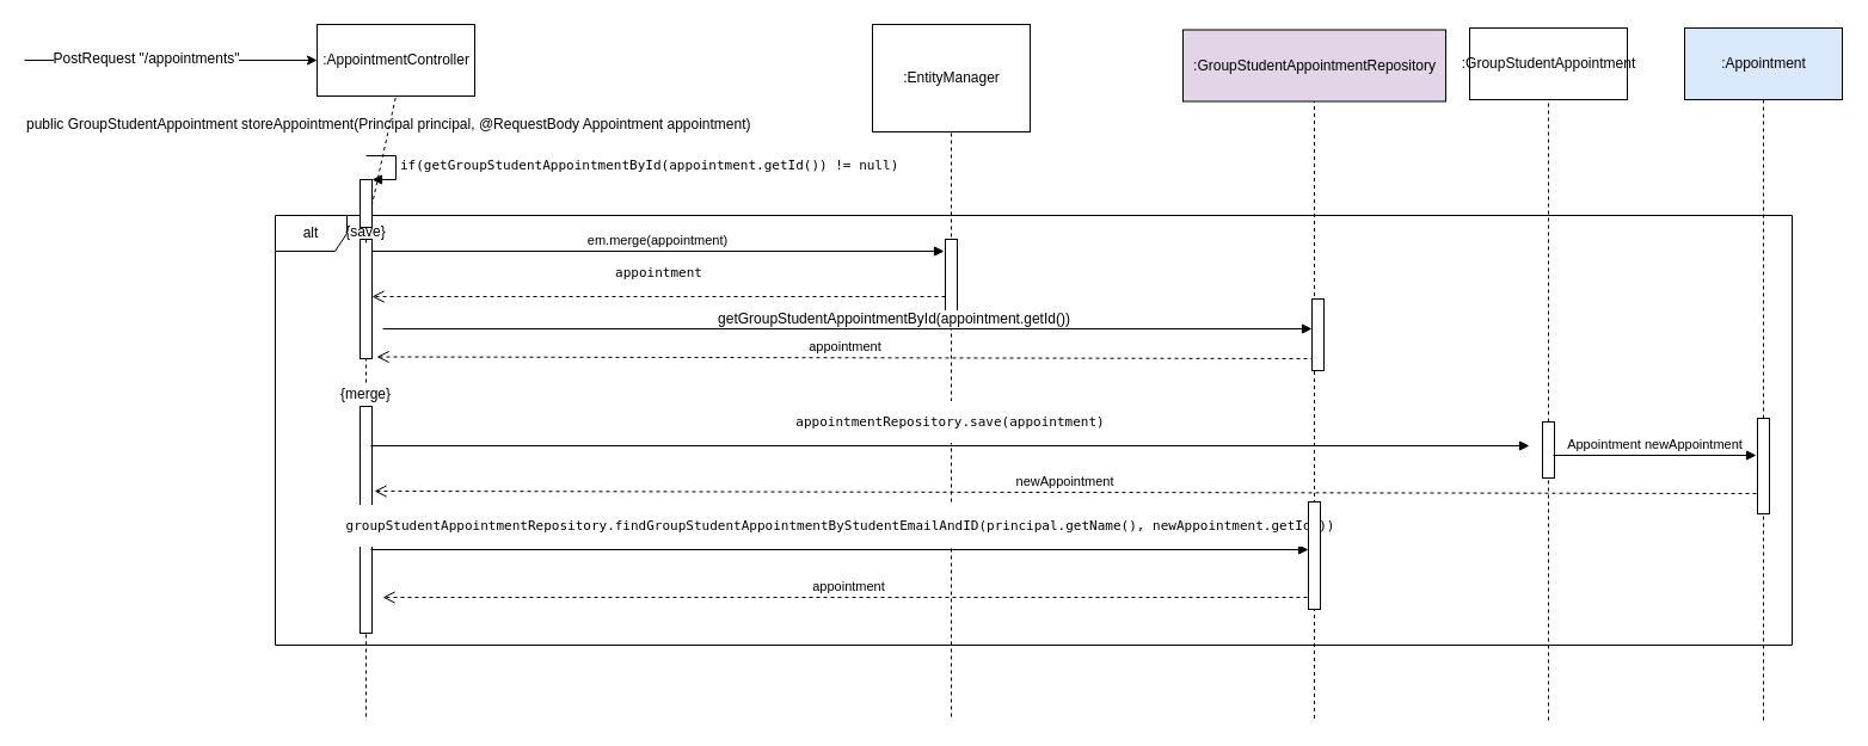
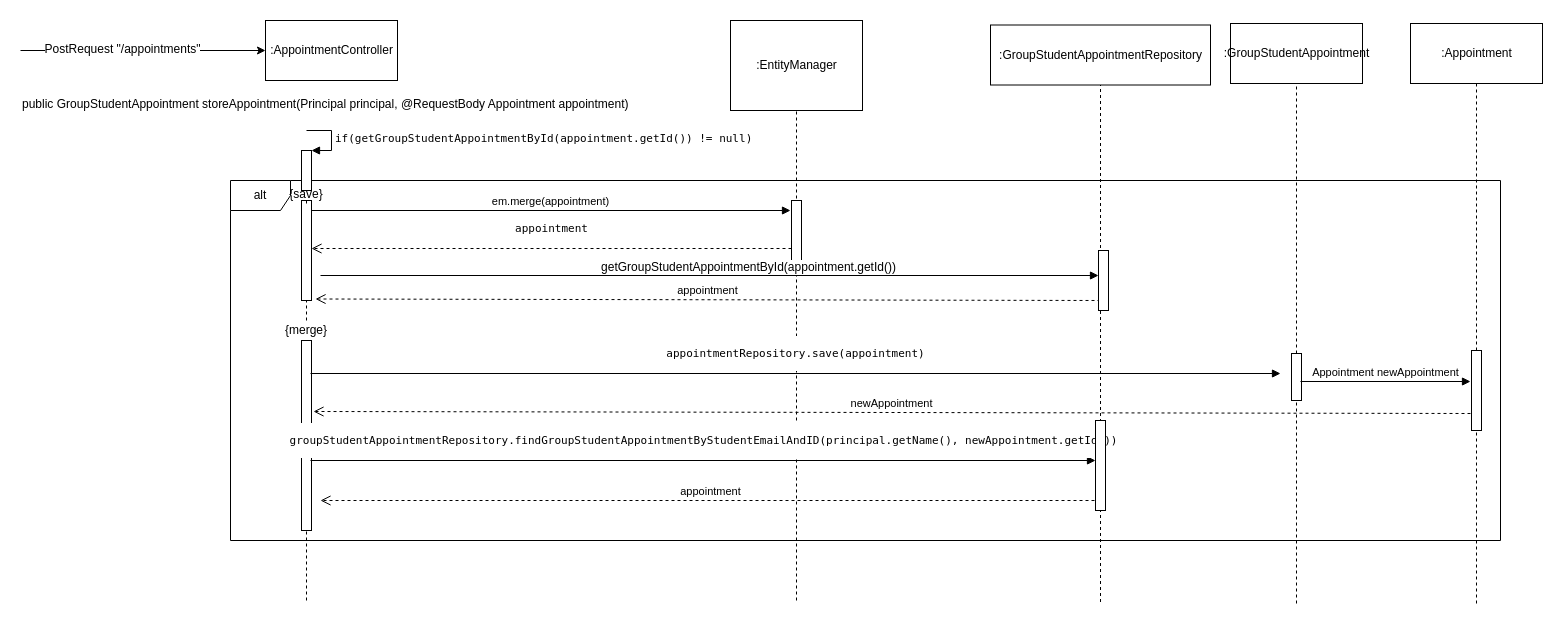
  <mxCell id="0" />
  <mxCell id="1" parent="0" />
  <mxCell id="2" value="alt" style="shape=umlFrame;whiteSpace=wrap;html=1;" parent="1" vertex="1"><mxGeometry x="230" y="180" width="1270" height="360" as="geometry" /></mxCell>
  <mxCell id="3" value=":AppointmentController" style="html=1;" parent="1" vertex="1"><mxGeometry x="265" y="20" width="132" height="60" as="geometry" /></mxCell>
  <mxCell id="4" value="" style="endArrow=classic;html=1;entryX=0;entryY=0.5;entryDx=0;entryDy=0;" parent="1" target="3" edge="1"><mxGeometry width="50" height="50" relative="1" as="geometry"><mxPoint x="20" y="50" as="sourcePoint" /><mxPoint x="210" y="30" as="targetPoint" /></mxGeometry></mxCell>
  <mxCell id="5" value="PostRequest &quot;/appointments&quot;" style="text;html=1;resizable=0;points=[];align=center;verticalAlign=middle;labelBackgroundColor=#ffffff;" parent="4" vertex="1" connectable="0"><mxGeometry x="-0.178" y="2" relative="1" as="geometry"><mxPoint as="offset" /></mxGeometry></mxCell>
- <mxCell id="6" value="" style="endArrow=none;dashed=1;html=1;entryX=0.5;entryY=1;entryDx=0;entryDy=0;" parent="1" source="39" target="3" edge="1"><mxGeometry width="50" height="50" relative="1" as="geometry"><mxPoint x="306" y="600" as="sourcePoint" /><mxPoint x="340" y="100" as="targetPoint" /></mxGeometry></mxCell>
  <mxCell id="7" value=":EntityManager" style="html=1;" parent="1" vertex="1"><mxGeometry x="730" y="20" width="132" height="90" as="geometry" /></mxCell>
  <mxCell id="8" value="" style="endArrow=none;dashed=1;html=1;entryX=0.5;entryY=1;entryDx=0;entryDy=0;" parent="1" target="7" edge="1"><mxGeometry width="50" height="50" relative="1" as="geometry"><mxPoint x="796" y="600" as="sourcePoint" /><mxPoint x="830" y="100" as="targetPoint" /></mxGeometry></mxCell>
  <mxCell id="9" value="" style="html=1;points=[];perimeter=orthogonalPerimeter;" parent="1" vertex="1"><mxGeometry x="301" y="150" width="10" height="40" as="geometry" /></mxCell>
  <mxCell id="10" value="&lt;pre&gt;&lt;span&gt;if&lt;/span&gt;(getGroupStudentAppointmentById(appointment.getId()) != &lt;span&gt;null&lt;/span&gt;)&lt;/pre&gt;" style="edgeStyle=orthogonalEdgeStyle;html=1;align=left;spacingLeft=2;endArrow=block;rounded=0;entryX=1;entryY=0;" parent="1" target="9" edge="1"><mxGeometry relative="1" as="geometry"><mxPoint x="306" y="130" as="sourcePoint" /><Array as="points"><mxPoint x="331" y="130" /></Array></mxGeometry></mxCell>
  <mxCell id="11" value="em.merge(appointment)" style="html=1;verticalAlign=bottom;endArrow=block;" parent="1" edge="1"><mxGeometry width="80" relative="1" as="geometry"><mxPoint x="310" y="210" as="sourcePoint" /><mxPoint x="790" y="210" as="targetPoint" /></mxGeometry></mxCell>
  <mxCell id="12" value="&lt;pre&gt;appointment&lt;/pre&gt;" style="html=1;verticalAlign=bottom;endArrow=open;dashed=1;endSize=8;" parent="1" edge="1"><mxGeometry relative="1" as="geometry"><mxPoint x="791" y="248" as="sourcePoint" /><mxPoint x="311" y="248" as="targetPoint" /></mxGeometry></mxCell>
  <mxCell id="13" value="public GroupStudentAppointment storeAppointment(Principal principal, @RequestBody Appointment appointment)" style="text;html=1;" parent="1" vertex="1"><mxGeometry x="20" y="90" width="630" height="30" as="geometry" /></mxCell>
  <mxCell id="14" value="" style="html=1;points=[];perimeter=orthogonalPerimeter;" parent="1" vertex="1"><mxGeometry x="791" y="200" width="10" height="60" as="geometry" /></mxCell>
  <mxCell id="15" value=":GroupStudentAppointment" style="html=1;" parent="1" vertex="1"><mxGeometry x="1230" y="23" width="132" height="60" as="geometry" /></mxCell>
  <mxCell id="16" value="" style="endArrow=none;dashed=1;html=1;entryX=0.5;entryY=1;entryDx=0;entryDy=0;" parent="1" source="24" target="15" edge="1"><mxGeometry width="50" height="50" relative="1" as="geometry"><mxPoint x="1296" y="603" as="sourcePoint" /><mxPoint x="1330" y="103" as="targetPoint" /></mxGeometry></mxCell>
  <mxCell id="17" value="" style="html=1;points=[];perimeter=orthogonalPerimeter;" parent="1" vertex="1"><mxGeometry x="301" y="340" width="10" height="190" as="geometry" /></mxCell>
  <mxCell id="18" value="" style="endArrow=none;dashed=1;html=1;entryX=0.5;entryY=1;entryDx=0;entryDy=0;" parent="1" target="17" edge="1"><mxGeometry width="50" height="50" relative="1" as="geometry"><mxPoint x="306" y="600" as="sourcePoint" /><mxPoint x="306" y="80" as="targetPoint" /></mxGeometry></mxCell>
  <mxCell id="19" value="" style="html=1;points=[];perimeter=orthogonalPerimeter;" parent="1" vertex="1"><mxGeometry x="301" y="200" width="10" height="100" as="geometry" /></mxCell>
  <mxCell id="20" value="" style="endArrow=none;dashed=1;html=1;entryX=0.5;entryY=1;entryDx=0;entryDy=0;" parent="1" source="41" target="19" edge="1"><mxGeometry width="50" height="50" relative="1" as="geometry"><mxPoint x="306" y="340" as="sourcePoint" /><mxPoint x="306" y="80" as="targetPoint" /></mxGeometry></mxCell>
  <mxCell id="21" value="&lt;pre&gt;&lt;span&gt;appointmentRepository&lt;/span&gt;.save(appointment)&lt;/pre&gt;" style="html=1;verticalAlign=bottom;endArrow=block;" parent="1" edge="1"><mxGeometry width="80" relative="1" as="geometry"><mxPoint x="310" y="373" as="sourcePoint" /><mxPoint x="1280" y="373" as="targetPoint" /></mxGeometry></mxCell>
- <mxCell id="22" value=":Appointment" style="html=1;fillColor=#dae8fc;" parent="1" vertex="1"><mxGeometry x="1410" y="23" width="132" height="60" as="geometry" /></mxCell>
+ <mxCell id="22" value=":Appointment" style="html=1;" parent="1" vertex="1"><mxGeometry x="1410" y="23" width="132" height="60" as="geometry" /></mxCell>
  <mxCell id="23" value="" style="endArrow=none;dashed=1;html=1;entryX=0.5;entryY=1;entryDx=0;entryDy=0;" parent="1" source="30" target="22" edge="1"><mxGeometry width="50" height="50" relative="1" as="geometry"><mxPoint x="1476" y="603" as="sourcePoint" /><mxPoint x="1510" y="103" as="targetPoint" /></mxGeometry></mxCell>
  <mxCell id="24" value="" style="html=1;points=[];perimeter=orthogonalPerimeter;" parent="1" vertex="1"><mxGeometry x="1291" y="353" width="10" height="47" as="geometry" /></mxCell>
  <mxCell id="25" value="" style="endArrow=none;dashed=1;html=1;entryX=0.5;entryY=1;entryDx=0;entryDy=0;" parent="1" target="24" edge="1"><mxGeometry width="50" height="50" relative="1" as="geometry"><mxPoint x="1296" y="603" as="sourcePoint" /><mxPoint x="1296" y="83" as="targetPoint" /></mxGeometry></mxCell>
  <mxCell id="26" value="Appointment newAppointment" style="html=1;verticalAlign=bottom;endArrow=block;" parent="1" edge="1"><mxGeometry width="80" relative="1" as="geometry"><mxPoint x="1300" y="381" as="sourcePoint" /><mxPoint x="1470" y="381" as="targetPoint" /></mxGeometry></mxCell>
  <mxCell id="27" value="newAppointment" style="html=1;verticalAlign=bottom;endArrow=open;dashed=1;endSize=8;" parent="1" edge="1"><mxGeometry relative="1" as="geometry"><mxPoint x="1470" y="413" as="sourcePoint" /><mxPoint x="313" y="411" as="targetPoint" /></mxGeometry></mxCell>
- <mxCell id="28" value=":GroupStudentAppointmentRepository" style="html=1;fillColor=#e1d5e7;" parent="1" vertex="1"><mxGeometry x="990" y="24.5" width="220" height="60" as="geometry" /></mxCell>
+ <mxCell id="28" value=":GroupStudentAppointmentRepository" style="html=1;" parent="1" vertex="1"><mxGeometry x="990" y="24.5" width="220" height="60" as="geometry" /></mxCell>
  <mxCell id="29" value="" style="endArrow=none;dashed=1;html=1;entryX=0.5;entryY=1;entryDx=0;entryDy=0;" parent="1" target="28" edge="1"><mxGeometry width="50" height="50" relative="1" as="geometry"><mxPoint x="1100" y="601.5" as="sourcePoint" /><mxPoint x="1150" y="104.5" as="targetPoint" /></mxGeometry></mxCell>
  <mxCell id="30" value="" style="html=1;points=[];perimeter=orthogonalPerimeter;" parent="1" vertex="1"><mxGeometry x="1471" y="350" width="10" height="80" as="geometry" /></mxCell>
  <mxCell id="31" value="" style="endArrow=none;dashed=1;html=1;entryX=0.5;entryY=1;entryDx=0;entryDy=0;" parent="1" target="30" edge="1"><mxGeometry width="50" height="50" relative="1" as="geometry"><mxPoint x="1476" y="603" as="sourcePoint" /><mxPoint x="1476" y="83" as="targetPoint" /></mxGeometry></mxCell>
  <mxCell id="32" value="&lt;pre&gt;&lt;span&gt;groupStudentAppointmentRepository&lt;/span&gt;.findGroupStudentAppointmentByStudentEmailAndID(principal.getName()&lt;span&gt;, &lt;/span&gt;newAppointment.getId())&lt;/pre&gt;" style="html=1;verticalAlign=bottom;endArrow=block;" parent="1" target="34" edge="1"><mxGeometry width="80" relative="1" as="geometry"><mxPoint x="310" y="460" as="sourcePoint" /><mxPoint x="1100" y="460" as="targetPoint" /></mxGeometry></mxCell>
  <mxCell id="33" value="appointment" style="html=1;verticalAlign=bottom;endArrow=open;dashed=1;endSize=8;" parent="1" edge="1"><mxGeometry relative="1" as="geometry"><mxPoint x="1100" y="500" as="sourcePoint" /><mxPoint x="320" y="500" as="targetPoint" /></mxGeometry></mxCell>
  <mxCell id="34" value="" style="html=1;points=[];perimeter=orthogonalPerimeter;" parent="1" vertex="1"><mxGeometry x="1095" y="420" width="10" height="90" as="geometry" /></mxCell>
  <mxCell id="35" value="&lt;pre&gt;&lt;br&gt;&lt;/pre&gt;" style="html=1;verticalAlign=bottom;endArrow=block;" parent="1" target="38" edge="1"><mxGeometry width="80" relative="1" as="geometry"><mxPoint x="320" y="275" as="sourcePoint" /><mxPoint x="1103" y="275" as="targetPoint" /></mxGeometry></mxCell>
  <mxCell id="36" value="getGroupStudentAppointmentById(appointment.getId())" style="text;html=1;resizable=0;points=[];align=center;verticalAlign=middle;labelBackgroundColor=#ffffff;" parent="35" vertex="1" connectable="0"><mxGeometry x="0.098" y="3" relative="1" as="geometry"><mxPoint y="-6" as="offset" /></mxGeometry></mxCell>
  <mxCell id="37" value="appointment" style="html=1;verticalAlign=bottom;endArrow=open;dashed=1;endSize=8;entryX=1.4;entryY=0.985;entryDx=0;entryDy=0;entryPerimeter=0;" parent="1" target="19" edge="1"><mxGeometry relative="1" as="geometry"><mxPoint x="1100" y="300" as="sourcePoint" /><mxPoint x="1020" y="300" as="targetPoint" /></mxGeometry></mxCell>
  <mxCell id="38" value="" style="html=1;points=[];perimeter=orthogonalPerimeter;" parent="1" vertex="1"><mxGeometry x="1098" y="250" width="10" height="60" as="geometry" /></mxCell>
  <mxCell id="39" value="{save}" style="text;html=1;strokeColor=none;fillColor=none;align=center;verticalAlign=middle;whiteSpace=wrap;rounded=0;" vertex="1" parent="1"><mxGeometry x="286" y="184" width="40" height="20" as="geometry" /></mxCell>
  <mxCell id="40" value="" style="endArrow=none;dashed=1;html=1;entryX=0.5;entryY=1;entryDx=0;entryDy=0;" edge="1" parent="1" source="19" target="39"><mxGeometry width="50" height="50" relative="1" as="geometry"><mxPoint x="306" y="200" as="sourcePoint" /><mxPoint x="306" y="80" as="targetPoint" /></mxGeometry></mxCell>
  <mxCell id="41" value="{merge}" style="text;html=1;strokeColor=none;fillColor=none;align=center;verticalAlign=middle;whiteSpace=wrap;rounded=0;" vertex="1" parent="1"><mxGeometry x="286" y="320" width="40" height="20" as="geometry" /></mxCell>
  <mxCell id="42" value="" style="endArrow=none;dashed=1;html=1;entryX=0.5;entryY=1;entryDx=0;entryDy=0;" edge="1" parent="1" source="17" target="41"><mxGeometry width="50" height="50" relative="1" as="geometry"><mxPoint x="306" y="340" as="sourcePoint" /><mxPoint x="306" y="300" as="targetPoint" /></mxGeometry></mxCell>
